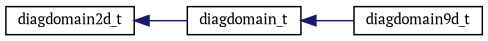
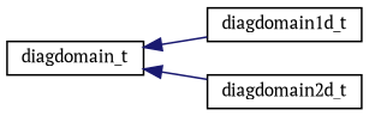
  digraph {
    fontname="PT Serif"
    rankdir=LR
    node [color=black fillcolor=white fontname="PT Serif" fontsize=10 shape=record style=filled]
    edge [color=midnightblue dir=back fontname="PT Serif" fontsize=10 labelfontname=Helvetica labelfontsize=10 style=solid]
    n1 [height=0.2 label=diagdomain_t width=0.4]
-   n2 [height=0.2 label=diagdomain9d_t width=0.4]
+   n2 [height=0.2 label=diagdomain1d_t width=0.4]
    n3 [height=0.2 label=diagdomain2d_t width=0.4]
    n1 -> n2
-   n3 -> n1
+   n1 -> n3
  }
